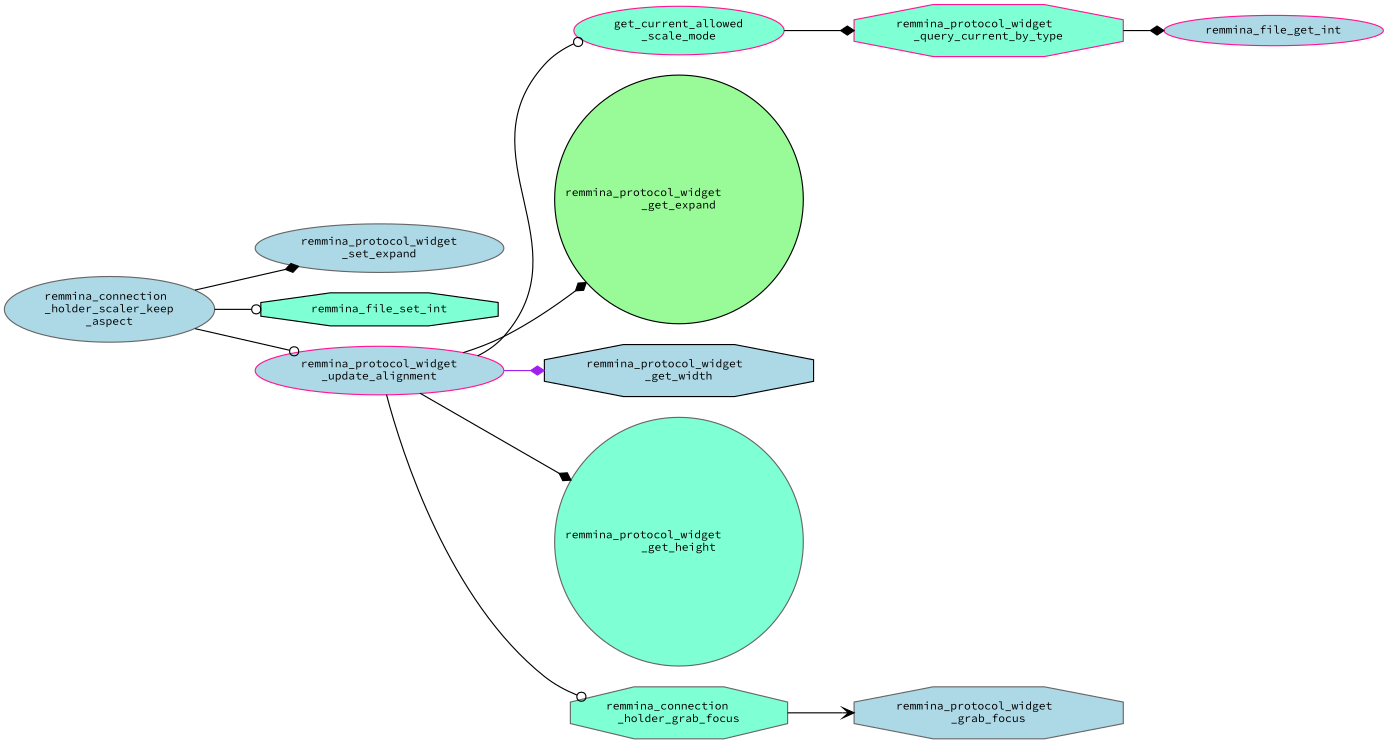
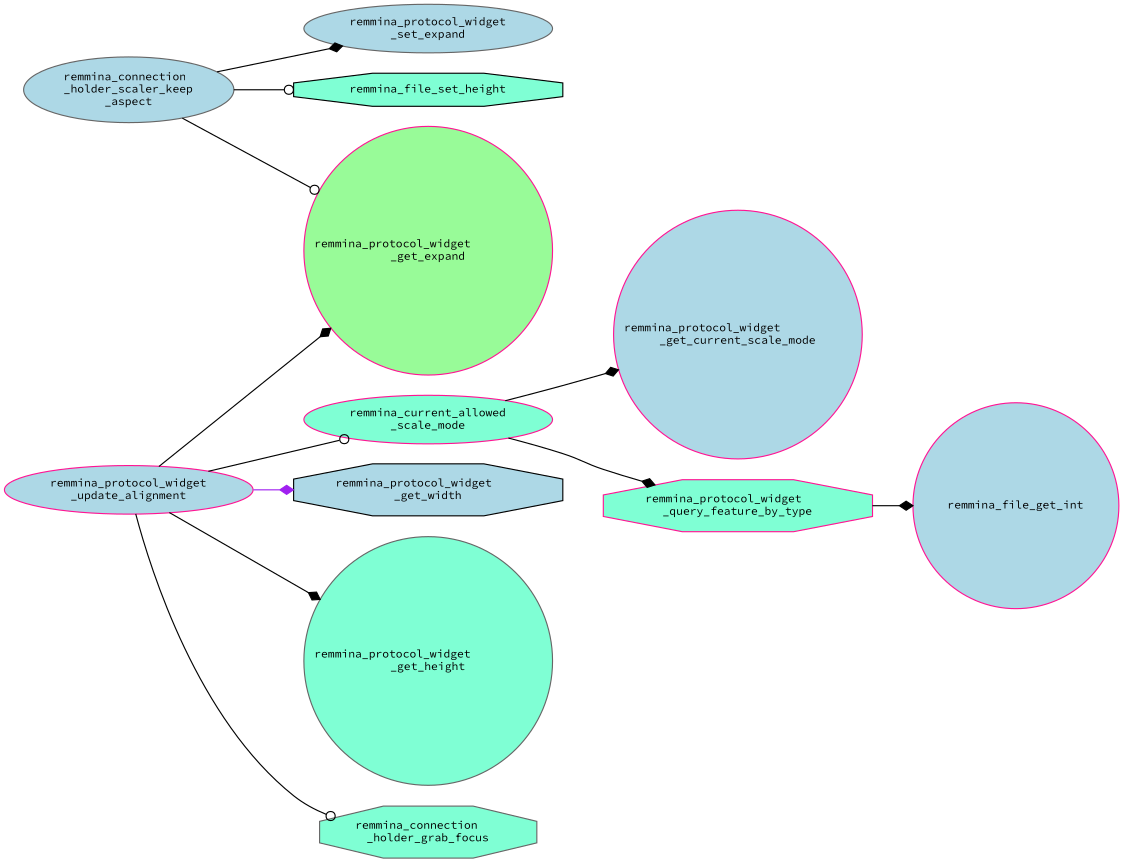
  digraph {
    fontname="Source Code Pro"
    rankdir=LR
    node [color=deeppink fillcolor=lightblue fontname="Source Code Pro" fontsize=10 shape=ellipse style=filled]
    edge [arrowhead=diamond color=black fontname="Source Code Pro" fontsize=10 labelfontname=Helvetica labelfontsize=10 style=solid]
    n1 [color=gray40 fontcolor=black height=0.2 label="remmina_connection\l_holder_scaler_keep\l_aspect" width=0.4]
    n2 [color=gray40 height=0.2 label="remmina_protocol_widget\l_set_expand" width=0.4]
-   n3 [color=black fillcolor=aquamarine height=0.2 label=remmina_file_set_int shape=octagon width=0.4]
+   n3 [color=black fillcolor=aquamarine height=0.2 label=remmina_file_set_height shape=octagon width=0.4]
    n4 [height=0.2 label="remmina_protocol_widget\l_update_alignment" width=0.4]
-   n5 [fillcolor=aquamarine height=0.2 label="get_current_allowed\l_scale_mode" width=0.4]
-   n6 [color=black fillcolor=palegreen height=0.2 label="remmina_protocol_widget\l_get_expand" shape=circle width=0.4]
+   n5 [fillcolor=aquamarine height=0.2 label="remmina_current_allowed\l_scale_mode" width=0.4]
+   n6 [fillcolor=palegreen height=0.2 label="remmina_protocol_widget\l_get_expand" shape=circle width=0.4]
    n7 [color=black height=0.2 label="remmina_protocol_widget\l_get_width" shape=octagon width=0.4]
    n8 [color=gray40 fillcolor=aquamarine height=0.2 label="remmina_protocol_widget\l_get_height" shape=circle width=0.4]
    n9 [color=gray40 fillcolor=aquamarine height=0.2 label="remmina_connection\l_holder_grab_focus" shape=octagon width=0.4]
-   n11 [fillcolor=aquamarine height=0.2 label="remmina_protocol_widget\l_query_current_by_type" shape=octagon width=0.4]
-   n12 [color=gray40 height=0.2 label="remmina_protocol_widget\l_grab_focus" shape=octagon width=0.4]
-   n13 [height=0.2 label=remmina_file_get_int width=0.4]
+   n10 [height=0.2 label="remmina_protocol_widget\l_get_current_scale_mode" shape=circle width=0.4]
+   n11 [fillcolor=aquamarine height=0.2 label="remmina_protocol_widget\l_query_feature_by_type" shape=octagon width=0.4]
+   n13 [height=0.2 label=remmina_file_get_int shape=circle width=0.4]
    n1 -> n2
    n1 -> n3 [arrowhead=odot]
-   n1 -> n4 [arrowhead=odot]
+   n1 -> n6 [arrowhead=odot]
    n4 -> n5 [arrowhead=odot]
    n4 -> n6
    n4 -> n7 [color=purple]
    n4 -> n8
    n4 -> n9 [arrowhead=odot]
+   n5 -> n10
    n5 -> n11
-   n9 -> n12 [arrowhead=vee]
    n11 -> n13
  }
